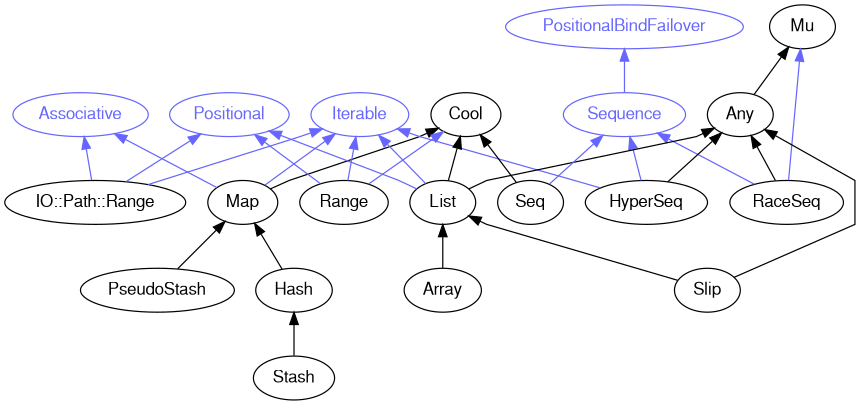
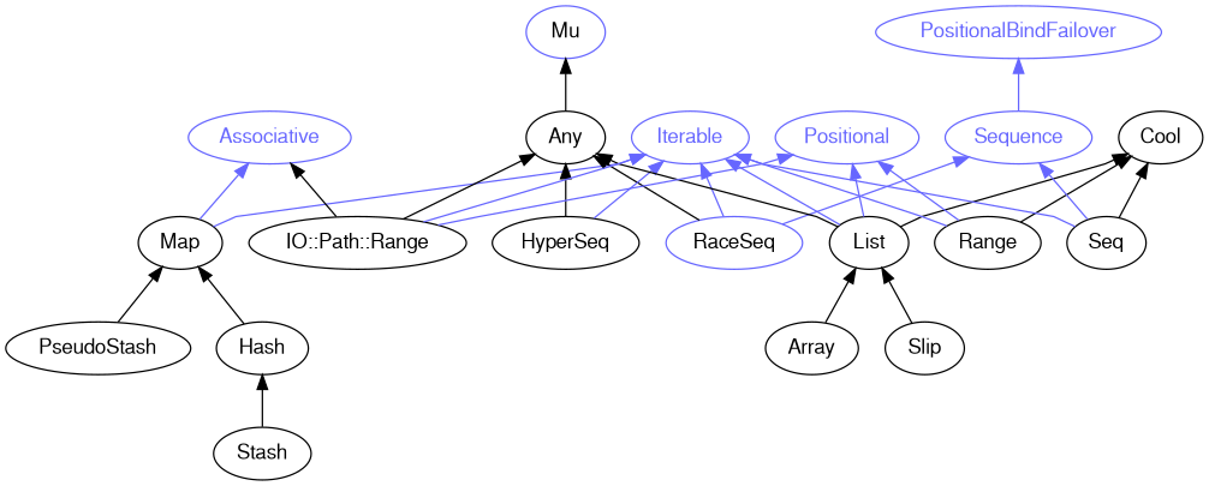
  digraph {
    bgcolor="#FFFFFF"
    rankdir=BT
    splines=polyline
    node [color="#000000" fontcolor="#000000" fontname=FreeSans]
    edge [color="#6666FF"]
    Iterable [color="#6666FF" fontcolor="#6666FF"]
    Any
-   Mu
+   Mu [color="#6666FF"]
    Associative [color="#6666FF" fontcolor="#6666FF"]
    Map
    Cool
    PositionalBindFailover [color="#6666FF" fontcolor="#6666FF"]
    Sequence [color="#6666FF" fontcolor="#6666FF"]
-   RaceSeq
+   RaceSeq [color="#6666FF"]
    HyperSeq
    Positional [color="#6666FF" fontcolor="#6666FF"]
    List
    Range
    Seq
    n15 [label="IO::Path::Range"]
    PseudoStash
    Hash
    Array
    Slip
    Stash
    Any -> Mu [color="#000000"]
    Map -> Iterable
    Map -> Associative
-   Map -> Cool [color="#000000"]
    Sequence -> PositionalBindFailover
-   RaceSeq -> Mu
+   RaceSeq -> Iterable
    RaceSeq -> Any [color="#000000"]
    RaceSeq -> Sequence
    HyperSeq -> Iterable
    HyperSeq -> Any [color="#000000"]
-   HyperSeq -> Sequence
    List -> Iterable
    List -> Any [color="#000000"]
    List -> Cool [color="#000000"]
    List -> Positional
    Range -> Iterable
-   Range -> Cool
+   Range -> Cool [color="#000000"]
    Range -> Positional
+   Seq -> Iterable
    Seq -> Cool [color="#000000"]
    Seq -> Sequence
    n15 -> Iterable
-   Slip -> Any [color="#000000"]
-   n15 -> Associative
+   n15 -> Any [color="#000000"]
+   n15 -> Associative [color="#000000"]
    n15 -> Positional
    PseudoStash -> Map [color="#000000"]
    Hash -> Map [color="#000000"]
    Array -> List [color="#000000"]
    Slip -> List [color="#000000"]
    Stash -> Hash [color="#000000"]
  }
